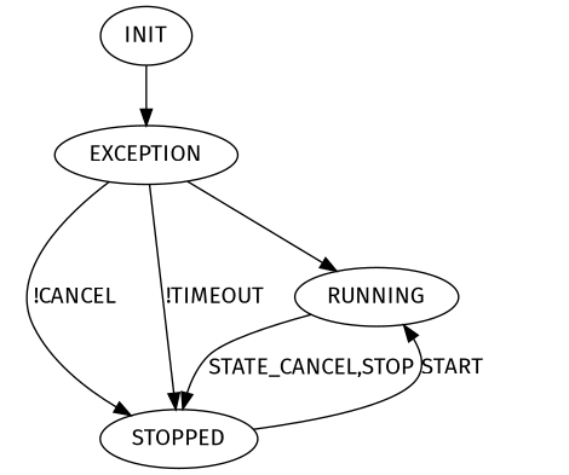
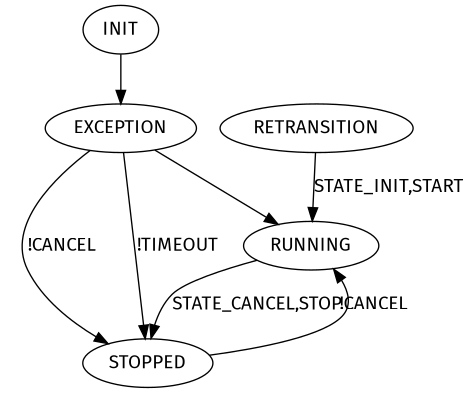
  digraph {
    fontname="Fira Sans"
    node [fontname="Fira Sans"]
    edge [fontname="Fira Sans"]
    INIT
    EXCEPTION
+   RETRANSITION
    RUNNING
    STOPPED
    INIT -> EXCEPTION
    EXCEPTION -> RUNNING
    EXCEPTION -> STOPPED [label="!CANCEL"]
    EXCEPTION -> STOPPED [label="!TIMEOUT"]
+   RETRANSITION -> RUNNING [label="STATE_INIT,START"]
    RUNNING -> STOPPED [label="STATE_CANCEL,STOP"]
-   STOPPED -> RUNNING [label=START]
+   STOPPED -> RUNNING [label="!CANCEL"]
  }
